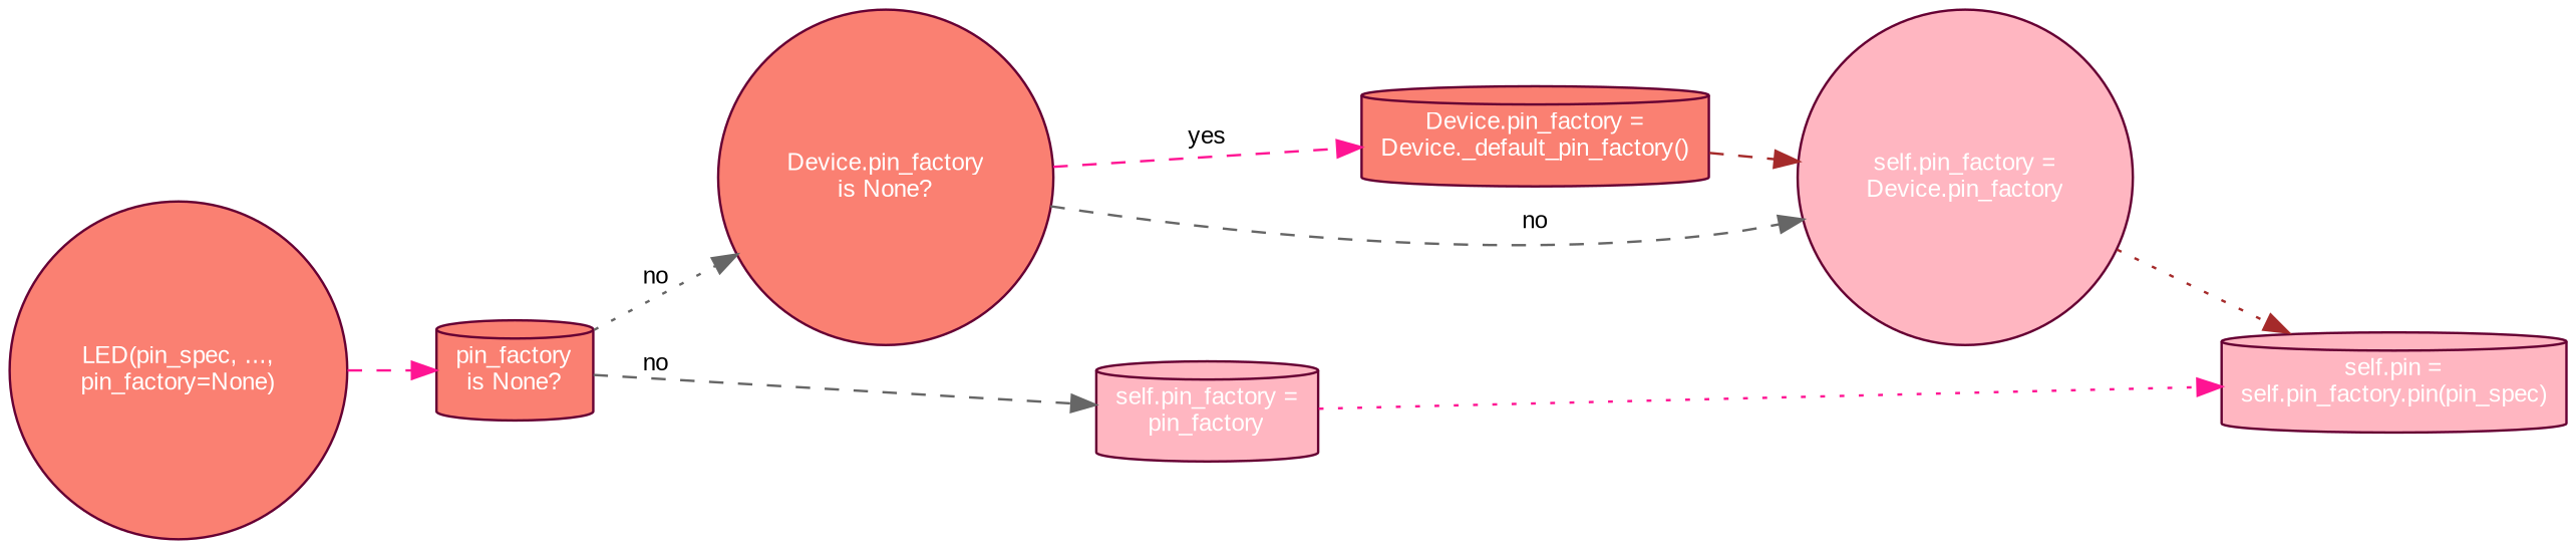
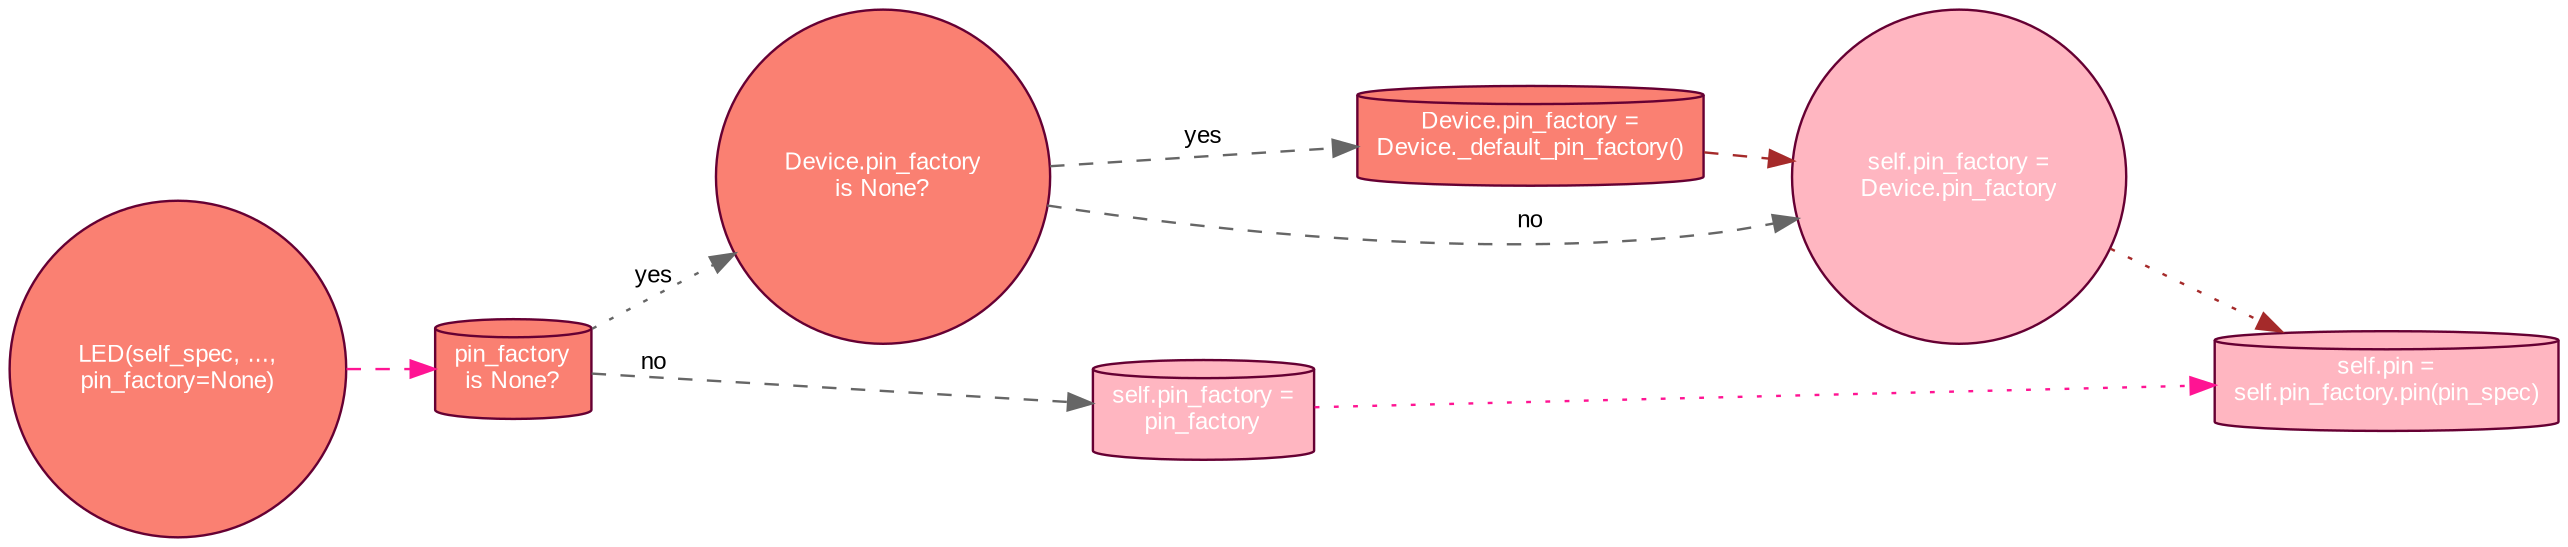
  digraph {
    rankdir=LR
    node [color="#660033" fillcolor=salmon fontcolor="#ffffff" fontname=Arial fontsize=10 shape=cylinder style=filled]
    edge [color=deeppink fontname=Arial fontsize=10 style=dashed]
-   n1 [label="LED(pin_spec, ...,\npin_factory=None)" shape=circle]
+   n1 [label="LED(self_spec, ...,\npin_factory=None)" shape=circle]
    n2 [label="pin_factory\nis None?"]
    n3 [label="Device.pin_factory\nis None?" shape=circle]
    n4 [fillcolor=lightpink label="self.pin_factory =\npin_factory"]
    n5 [label="Device.pin_factory =\nDevice._default_pin_factory()"]
    n6 [fillcolor=lightpink label="self.pin_factory =\nDevice.pin_factory" shape=circle]
    n7 [fillcolor=lightpink label="self.pin =\nself.pin_factory.pin(pin_spec)"]
    n1 -> n2
-   n2 -> n3 [color=gray40 label=no style=dotted]
+   n2 -> n3 [color=gray40 label=yes style=dotted]
    n2 -> n4 [color=gray40 label=no]
-   n3 -> n5 [label=yes]
+   n3 -> n5 [color=gray40 label=yes]
    n3 -> n6 [color=gray40 label=no]
    n4 -> n7 [style=dotted]
    n5 -> n6 [color=brown]
    n6 -> n7 [color=brown style=dotted]
  }
